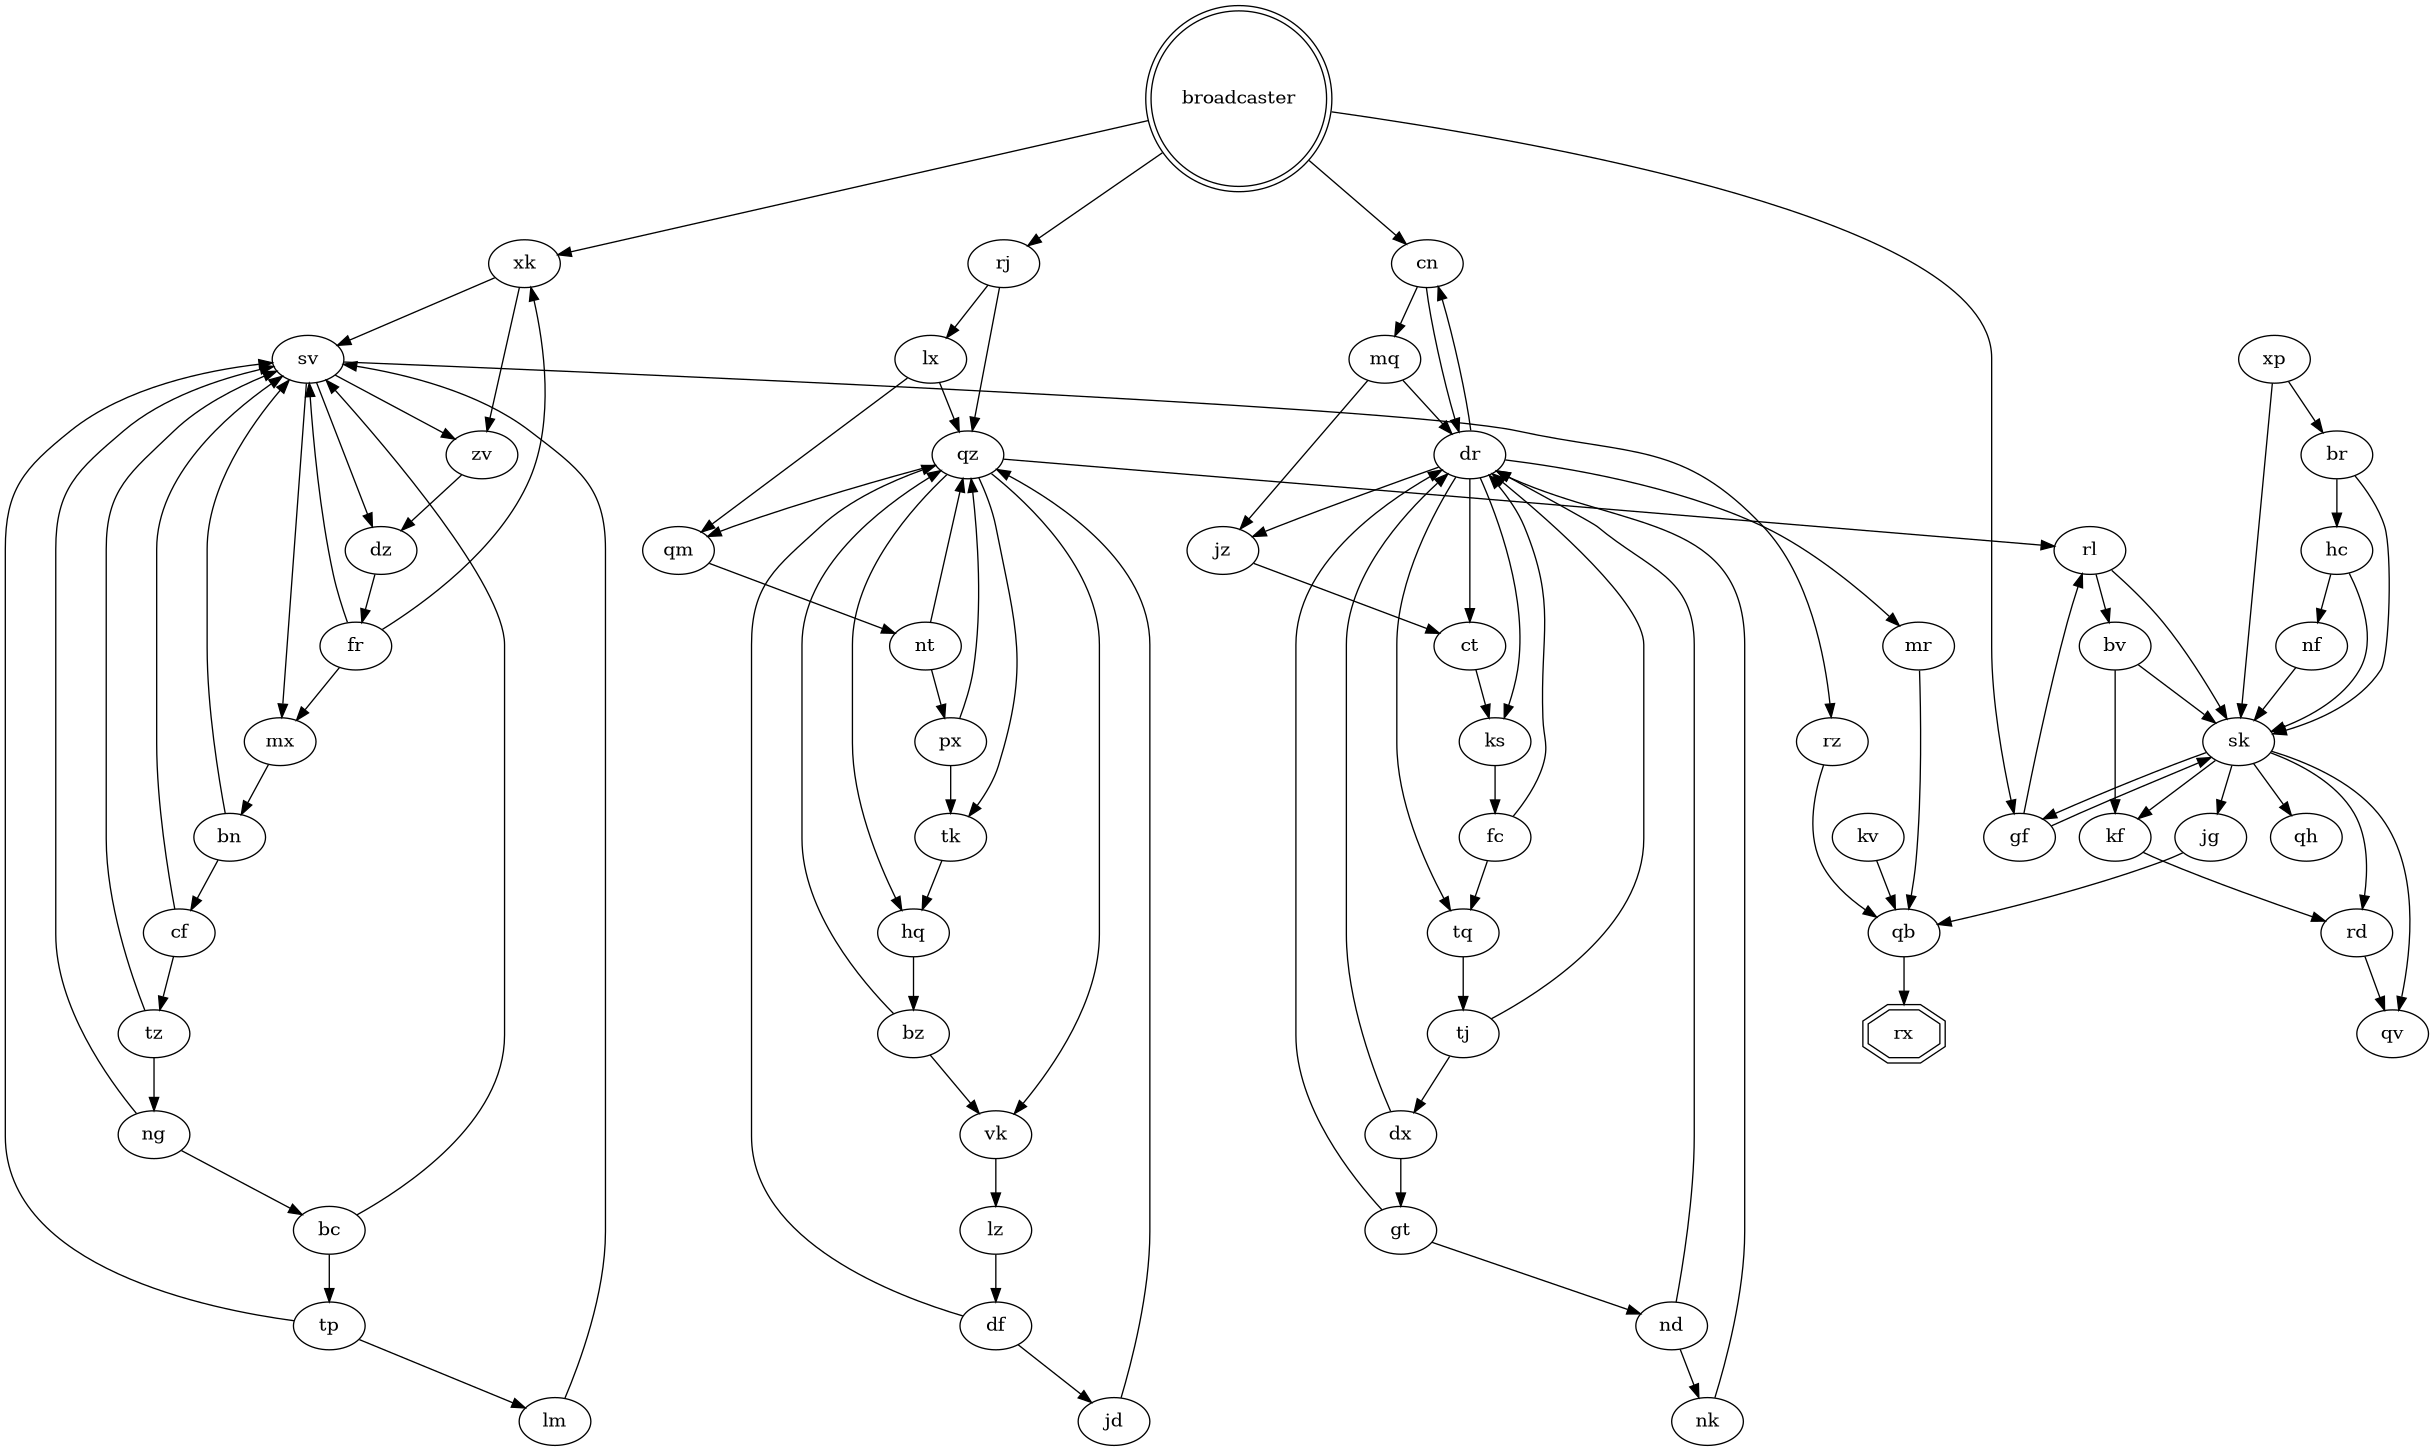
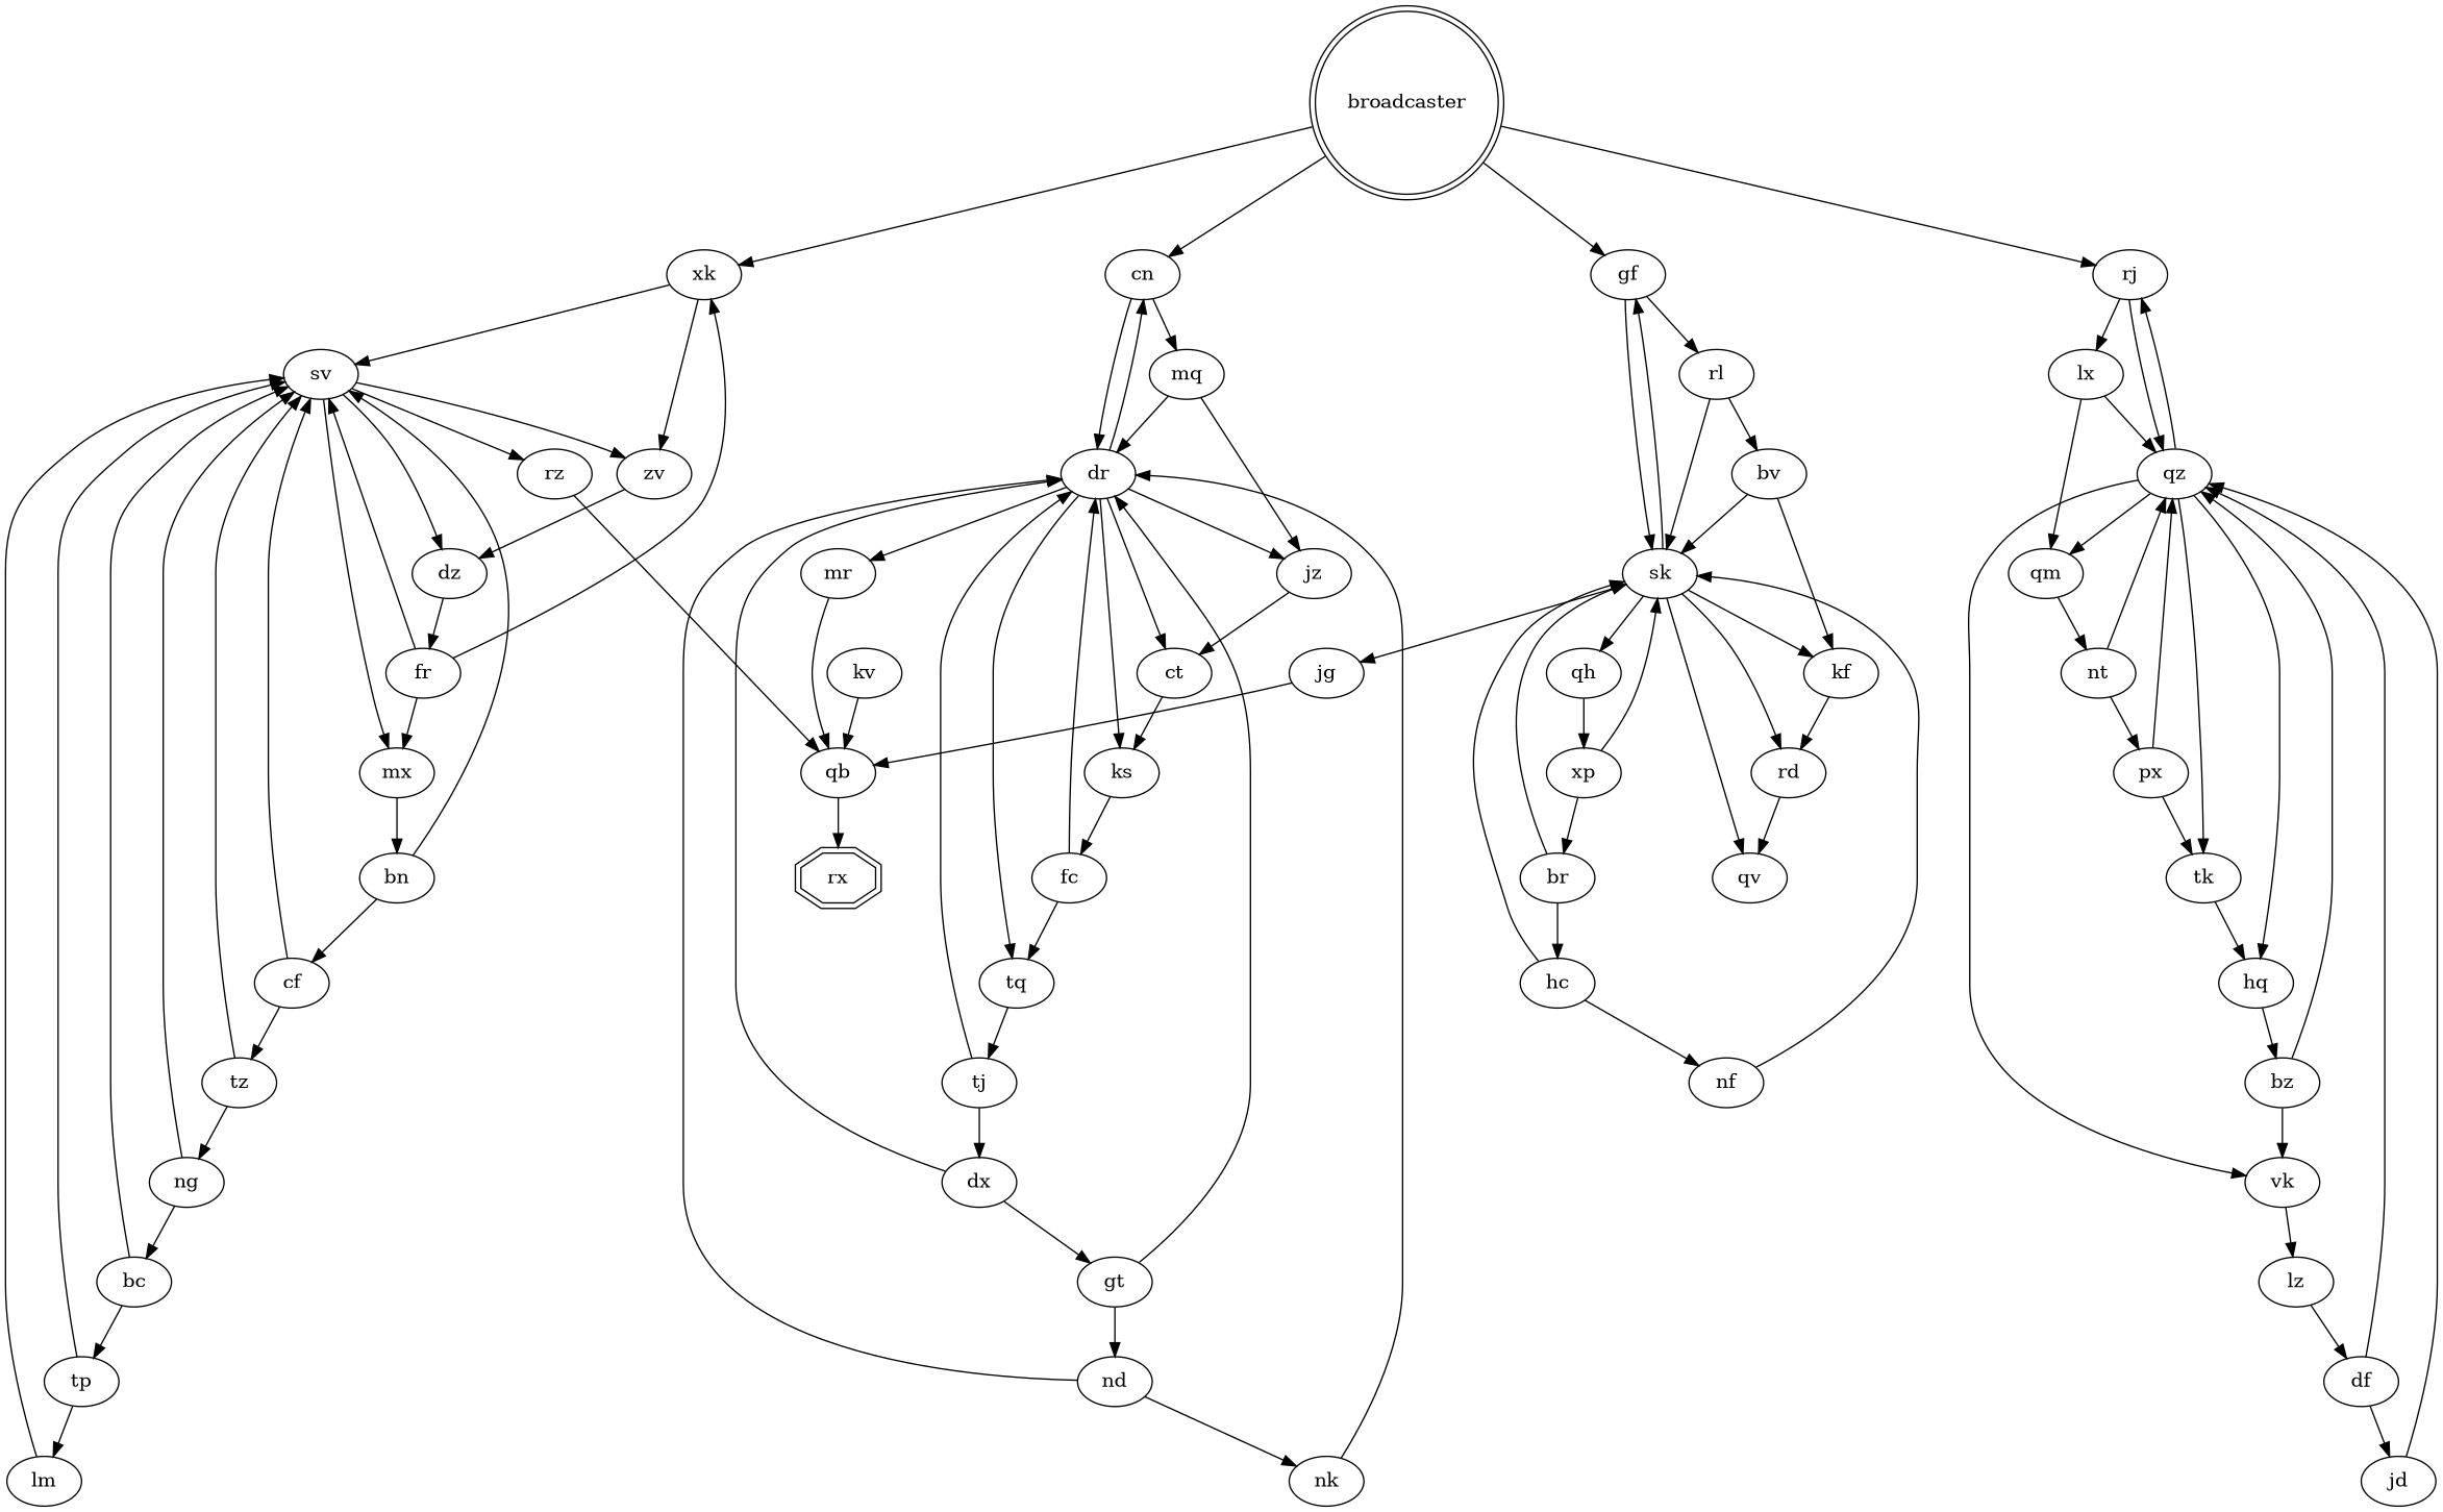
  digraph {
    broadcaster [fillcolor=yellow shape=doublecircle]
    xk
    rj
    cn
    gf
    sv
    zv
    qz
    lx
    dr
    mq
    sk
    rl
    rx [fillcolor=aliceblue shape=doubleoctagon]
    kv
    qb
    px
    tk
    hq
    vk
    qm
    bz
    lz
    nt
    dz
    mx
    rz
    fr
    bn
    ks
    fc
    tq
    ct
    jz
    mr
    tj
    dx
    gt
    nd
    nk
    df
    jd
    qv
    qh
    jg
    kf
    rd
    bv
    xp
    cf
    tz
    ng
    bc
    tp
    lm
    br
    hc
    nf
    broadcaster -> xk
    broadcaster -> rj
    broadcaster -> cn
    broadcaster -> gf
    xk -> sv
    xk -> zv
    rj -> qz
    rj -> lx
    cn -> dr
    cn -> mq
    gf -> sk
    gf -> rl
    sv -> zv
    sv -> dz
    sv -> mx
    sv -> rz
    zv -> dz
-   qz -> rl
+   qz -> rj
    qz -> tk
    qz -> hq
    qz -> vk
    qz -> qm
    lx -> qz
    lx -> qm
    dr -> cn
    dr -> ks
    dr -> tq
    dr -> ct
    dr -> jz
    dr -> mr
    mq -> dr
    mq -> jz
    sk -> gf
    sk -> qv
    sk -> qh
    sk -> jg
    sk -> kf
    sk -> rd
    rl -> sk
    rl -> bv
    kv -> qb
    qb -> rx
    px -> qz
    px -> tk
    tk -> hq
    hq -> bz
    vk -> lz
    qm -> nt
    bz -> qz
    bz -> vk
    lz -> df
    nt -> qz
    nt -> px
    dz -> fr
    mx -> bn
    rz -> qb
    fr -> xk
    fr -> sv
    fr -> mx
    bn -> sv
    bn -> cf
    ks -> fc
    fc -> dr
    fc -> tq
    tq -> tj
    ct -> ks
    jz -> ct
    mr -> qb
    tj -> dr
    tj -> dx
    dx -> dr
    dx -> gt
    gt -> dr
    gt -> nd
    nd -> dr
    nd -> nk
    nk -> dr
    df -> qz
    df -> jd
    jd -> qz
+   qh -> xp
    jg -> qb
    kf -> rd
    rd -> qv
    bv -> sk
    bv -> kf
    xp -> sk
    xp -> br
    cf -> sv
    cf -> tz
    tz -> sv
    tz -> ng
    ng -> sv
    ng -> bc
    bc -> sv
    bc -> tp
    tp -> sv
    tp -> lm
    lm -> sv
    br -> sk
    br -> hc
    hc -> sk
    hc -> nf
    nf -> sk
  }
